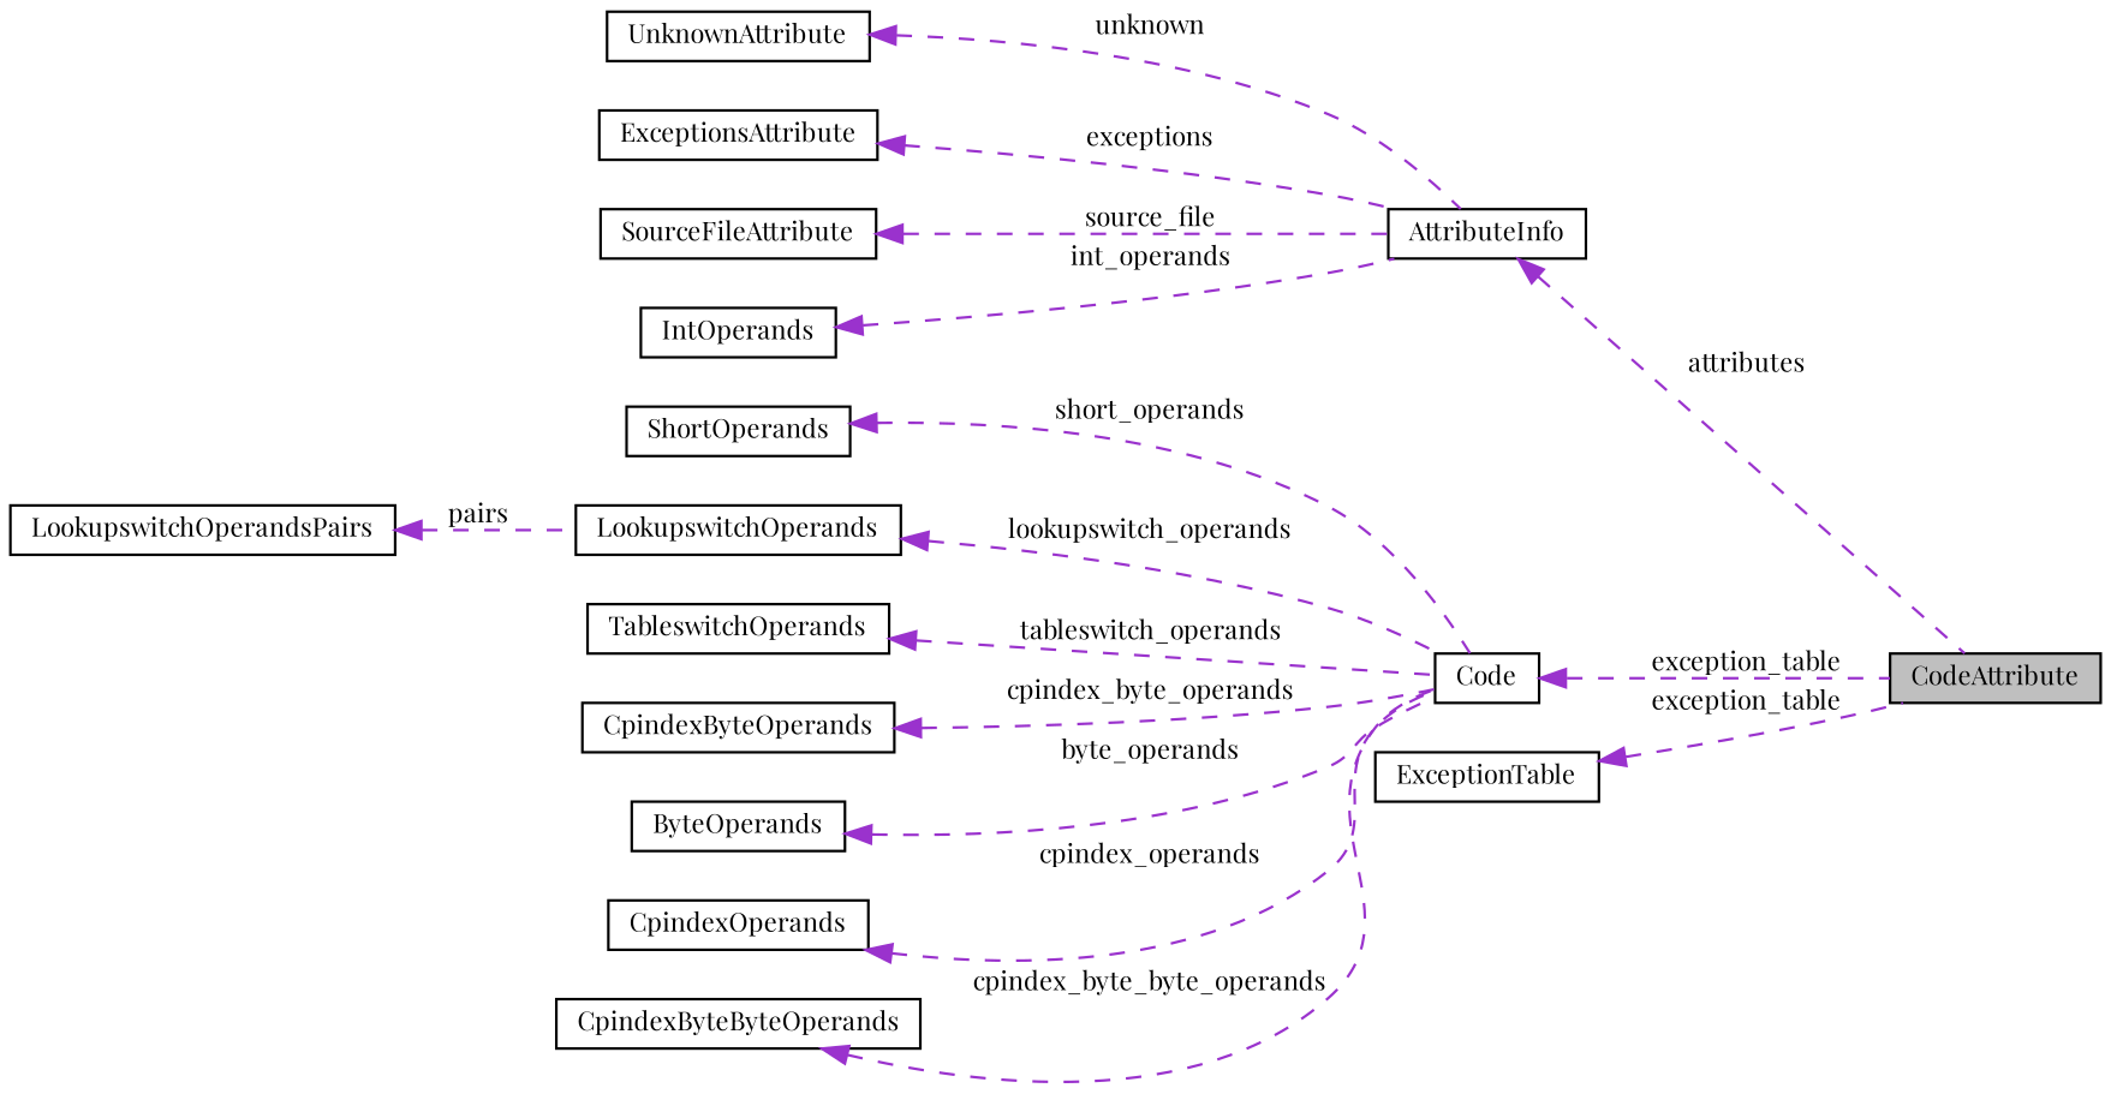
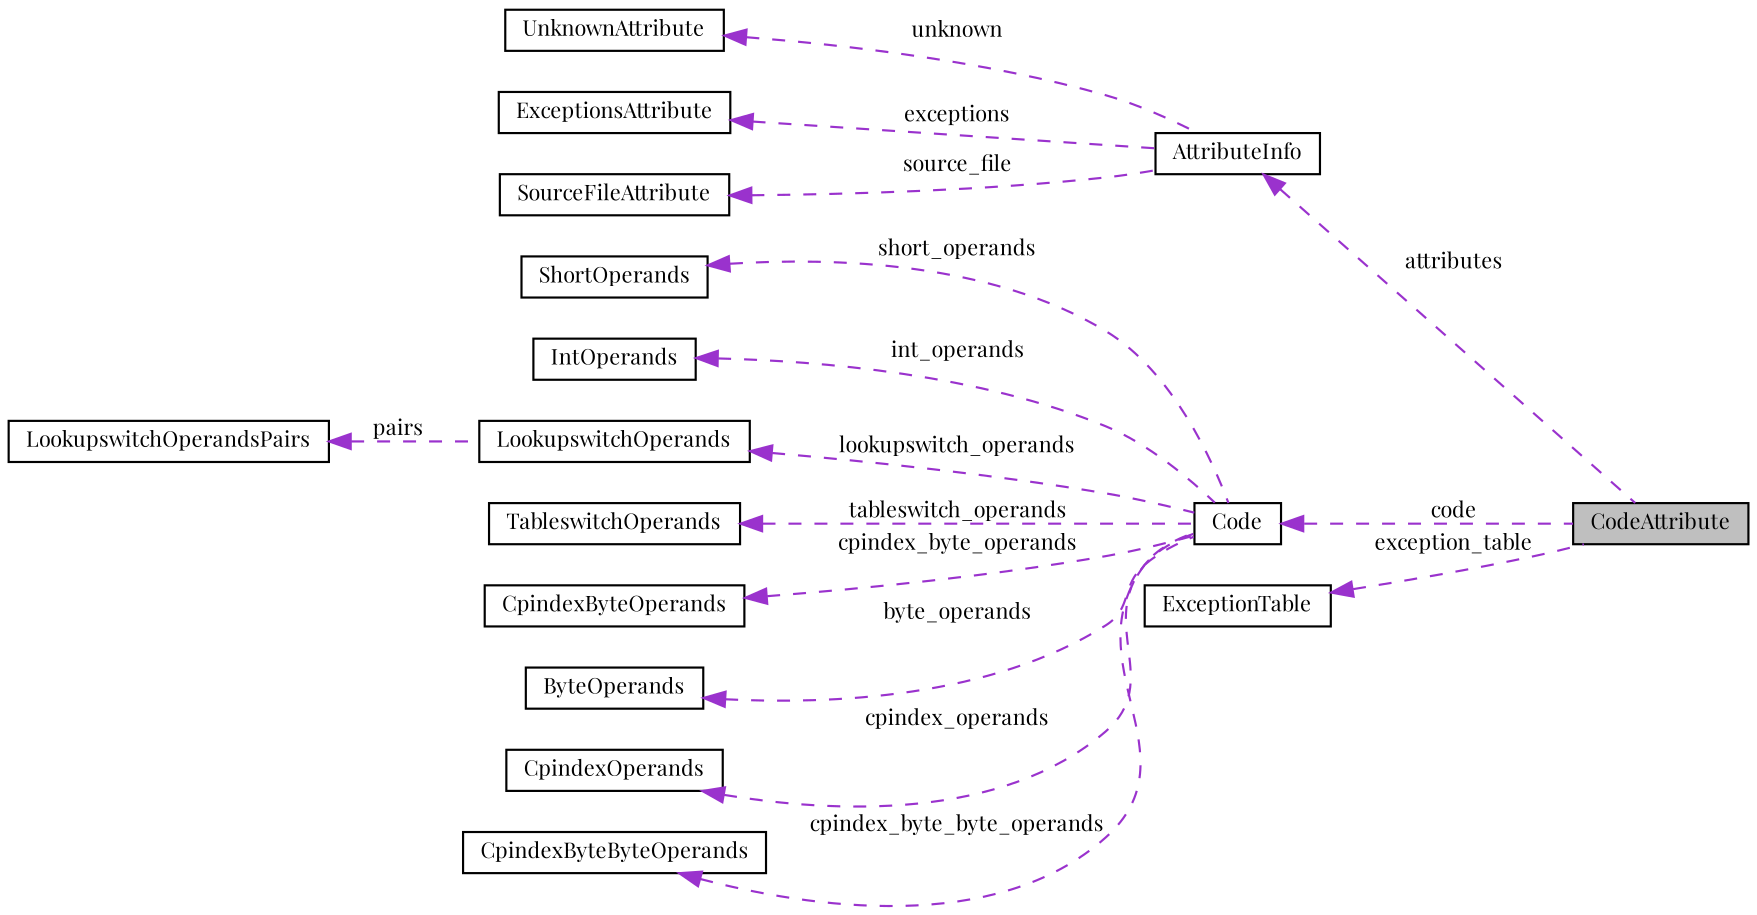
  digraph {
    fontname="Playfair Display"
    rankdir=LR
    node [color=black fillcolor=white fontname="Playfair Display" fontsize=10 shape=record style=filled]
    edge [color=darkorchid3 dir=back fontname="Playfair Display" fontsize=10 labelfontname=Helvetica labelfontsize=10 style=dashed]
    n1 [fillcolor=grey75 fontcolor=black height=0.2 label=CodeAttribute width=0.4]
    n2 [height=0.2 label=AttributeInfo width=0.4]
    n3 [height=0.2 label=UnknownAttribute width=0.4]
    n4 [height=0.2 label=ExceptionsAttribute width=0.4]
    n5 [height=0.2 label=SourceFileAttribute width=0.4]
    n6 [height=0.2 label=Code width=0.4]
    n7 [height=0.2 label=ShortOperands width=0.4]
    n8 [height=0.2 label=IntOperands width=0.4]
    n9 [height=0.2 label=LookupswitchOperands width=0.4]
    n10 [height=0.2 label=LookupswitchOperandsPairs width=0.4]
    n11 [height=0.2 label=TableswitchOperands width=0.4]
    n12 [height=0.2 label=CpindexByteOperands width=0.4]
    n13 [height=0.2 label=ByteOperands width=0.4]
    n14 [height=0.2 label=CpindexOperands width=0.4]
    n15 [height=0.2 label=CpindexByteByteOperands width=0.4]
    n16 [height=0.2 label=ExceptionTable width=0.4]
    n2 -> n1 [label=" attributes"]
    n3 -> n2 [label=" unknown"]
    n4 -> n2 [label=" exceptions"]
    n5 -> n2 [label=" source_file"]
-   n6 -> n1 [label=" exception_table"]
+   n6 -> n1 [label=" code"]
    n7 -> n6 [label=" short_operands"]
-   n8 -> n2 [label=" int_operands"]
+   n8 -> n6 [label=" int_operands"]
    n9 -> n6 [label=" lookupswitch_operands"]
    n10 -> n9 [label=" pairs"]
    n11 -> n6 [label=" tableswitch_operands"]
    n12 -> n6 [label=" cpindex_byte_operands"]
    n13 -> n6 [label=" byte_operands"]
    n14 -> n6 [label=" cpindex_operands"]
    n15 -> n6 [label=" cpindex_byte_byte_operands"]
    n16 -> n1 [label=" exception_table"]
  }
